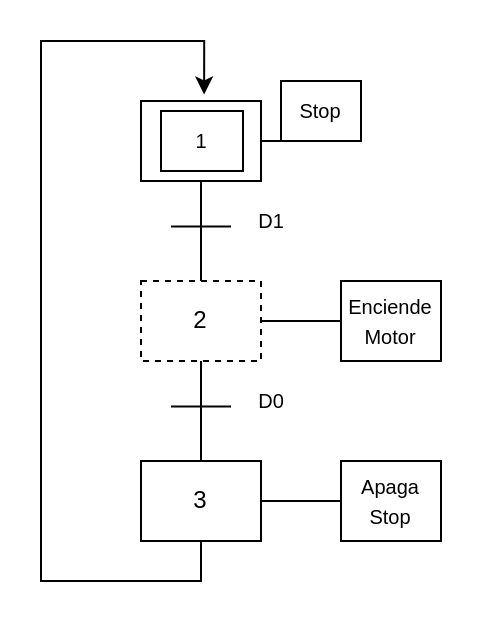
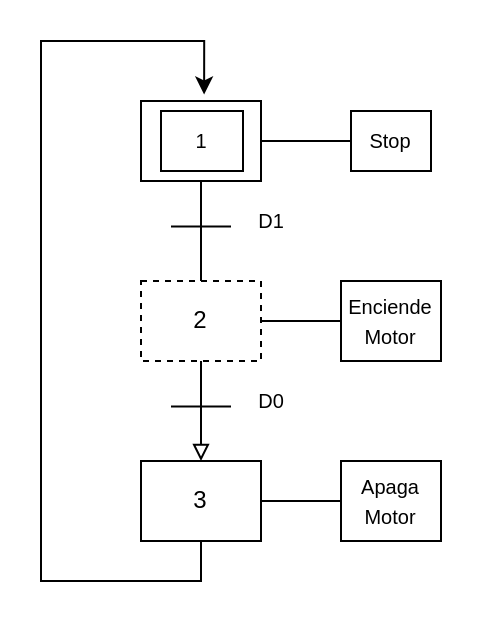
  <mxCell id="0" />
  <mxCell id="1" parent="0" />
  <mxCell id="2" value="" style="edgeStyle=orthogonalEdgeStyle;rounded=0;orthogonalLoop=1;jettySize=auto;html=1;endArrow=none;endFill=0;" edge="1" parent="1" source="4" target="11"><mxGeometry relative="1" as="geometry" /></mxCell>
  <mxCell id="3" style="edgeStyle=orthogonalEdgeStyle;rounded=0;orthogonalLoop=1;jettySize=auto;html=1;entryX=0.5;entryY=0;entryDx=0;entryDy=0;fontSize=10;endArrow=none;endFill=0;" edge="1" parent="1" source="4" target="7"><mxGeometry relative="1" as="geometry" /></mxCell>
  <mxCell id="4" value="1" style="rounded=0;whiteSpace=wrap;html=1;fontSize=12;glass=0;strokeWidth=1;shadow=0;" parent="1" vertex="1"><mxGeometry x="70" y="50" width="60" height="40" as="geometry" /></mxCell>
- <mxCell id="5" style="edgeStyle=orthogonalEdgeStyle;rounded=0;orthogonalLoop=1;jettySize=auto;html=1;entryX=0.5;entryY=0;entryDx=0;entryDy=0;fontSize=10;endArrow=none;endFill=0;" edge="1" parent="1" source="7" target="10"><mxGeometry relative="1" as="geometry" /></mxCell>
+ <mxCell id="5" style="edgeStyle=orthogonalEdgeStyle;rounded=0;orthogonalLoop=1;jettySize=auto;html=1;entryX=0.5;entryY=0;entryDx=0;entryDy=0;fontSize=10;endArrow=block;endFill=0;" edge="1" parent="1" source="7" target="10"><mxGeometry relative="1" as="geometry" /></mxCell>
  <mxCell id="6" value="" style="edgeStyle=orthogonalEdgeStyle;rounded=0;orthogonalLoop=1;jettySize=auto;html=1;fontSize=10;endArrow=none;endFill=0;" edge="1" parent="1" source="7" target="16"><mxGeometry relative="1" as="geometry" /></mxCell>
  <mxCell id="7" value="2" style="rounded=0;whiteSpace=wrap;html=1;fontSize=12;glass=0;strokeWidth=1;shadow=0;dashed=1;" vertex="1" parent="1"><mxGeometry x="70" y="140" width="60" height="40" as="geometry" /></mxCell>
  <mxCell id="8" style="edgeStyle=orthogonalEdgeStyle;rounded=0;orthogonalLoop=1;jettySize=auto;html=1;exitX=1;exitY=0.5;exitDx=0;exitDy=0;entryX=0;entryY=0.5;entryDx=0;entryDy=0;fontSize=10;endArrow=none;endFill=0;" edge="1" parent="1" source="10" target="17"><mxGeometry relative="1" as="geometry" /></mxCell>
  <mxCell id="9" style="edgeStyle=orthogonalEdgeStyle;rounded=0;orthogonalLoop=1;jettySize=auto;html=1;exitX=0.5;exitY=1;exitDx=0;exitDy=0;entryX=0.526;entryY=-0.082;entryDx=0;entryDy=0;entryPerimeter=0;fontSize=10;endArrow=classic;endFill=1;" edge="1" parent="1" source="10" target="4"><mxGeometry relative="1" as="geometry"><Array as="points"><mxPoint x="100" y="290" /><mxPoint x="20" y="290" /><mxPoint x="20" y="20" /><mxPoint x="102" y="20" /></Array></mxGeometry></mxCell>
  <mxCell id="10" value="3" style="rounded=0;whiteSpace=wrap;html=1;fontSize=12;glass=0;strokeWidth=1;shadow=0;" vertex="1" parent="1"><mxGeometry x="70" y="230" width="60" height="40" as="geometry" /></mxCell>
- <mxCell id="11" value="&lt;font style=&quot;font-size: 10px&quot;&gt;Stop&lt;/font&gt;" style="rounded=0;whiteSpace=wrap;html=1;fontSize=12;glass=0;strokeWidth=1;shadow=0;" vertex="1" parent="1"><mxGeometry x="140" y="40" width="40" height="30" as="geometry" /></mxCell>
+ <mxCell id="11" value="&lt;font style=&quot;font-size: 10px&quot;&gt;Stop&lt;/font&gt;" style="rounded=0;whiteSpace=wrap;html=1;fontSize=12;glass=0;strokeWidth=1;shadow=0;" vertex="1" parent="1"><mxGeometry x="175" y="55" width="40" height="30" as="geometry" /></mxCell>
  <mxCell id="12" value="D1" style="text;html=1;align=center;verticalAlign=middle;resizable=0;points=[];autosize=1;strokeColor=none;fillColor=none;fontSize=10;" vertex="1" parent="1"><mxGeometry x="120" y="100" width="30" height="20" as="geometry" /></mxCell>
  <mxCell id="13" value="" style="endArrow=none;html=1;rounded=0;fontSize=10;" edge="1" parent="1"><mxGeometry width="50" height="50" relative="1" as="geometry"><mxPoint x="85" y="112.71" as="sourcePoint" /><mxPoint x="115" y="112.71" as="targetPoint" /></mxGeometry></mxCell>
  <mxCell id="14" value="D0" style="text;html=1;align=center;verticalAlign=middle;resizable=0;points=[];autosize=1;strokeColor=none;fillColor=none;fontSize=10;" vertex="1" parent="1"><mxGeometry x="120" y="190" width="30" height="20" as="geometry" /></mxCell>
  <mxCell id="15" value="" style="endArrow=none;html=1;rounded=0;fontSize=10;" edge="1" parent="1"><mxGeometry width="50" height="50" relative="1" as="geometry"><mxPoint x="85" y="202.71" as="sourcePoint" /><mxPoint x="115" y="202.71" as="targetPoint" /></mxGeometry></mxCell>
  <mxCell id="16" value="&lt;font style=&quot;font-size: 10px&quot;&gt;Enciende Motor&lt;/font&gt;" style="rounded=0;whiteSpace=wrap;html=1;fontSize=12;glass=0;strokeWidth=1;shadow=0;" vertex="1" parent="1"><mxGeometry x="170" y="140" width="50" height="40" as="geometry" /></mxCell>
- <mxCell id="17" value="&lt;font style=&quot;font-size: 10px&quot;&gt;Apaga Stop&lt;/font&gt;" style="rounded=0;whiteSpace=wrap;html=1;fontSize=12;glass=0;strokeWidth=1;shadow=0;" vertex="1" parent="1"><mxGeometry x="170" y="230" width="50" height="40" as="geometry" /></mxCell>
+ <mxCell id="17" value="&lt;font style=&quot;font-size: 10px&quot;&gt;Apaga Motor&lt;/font&gt;" style="rounded=0;whiteSpace=wrap;html=1;fontSize=12;glass=0;strokeWidth=1;shadow=0;" vertex="1" parent="1"><mxGeometry x="170" y="230" width="50" height="40" as="geometry" /></mxCell>
  <mxCell id="18" value="&lt;font style=&quot;font-size: 10px&quot;&gt;1&lt;/font&gt;" style="rounded=0;whiteSpace=wrap;html=1;fontSize=12;glass=0;strokeWidth=1;shadow=0;" vertex="1" parent="1"><mxGeometry x="80" y="55" width="41" height="30" as="geometry" /></mxCell>
